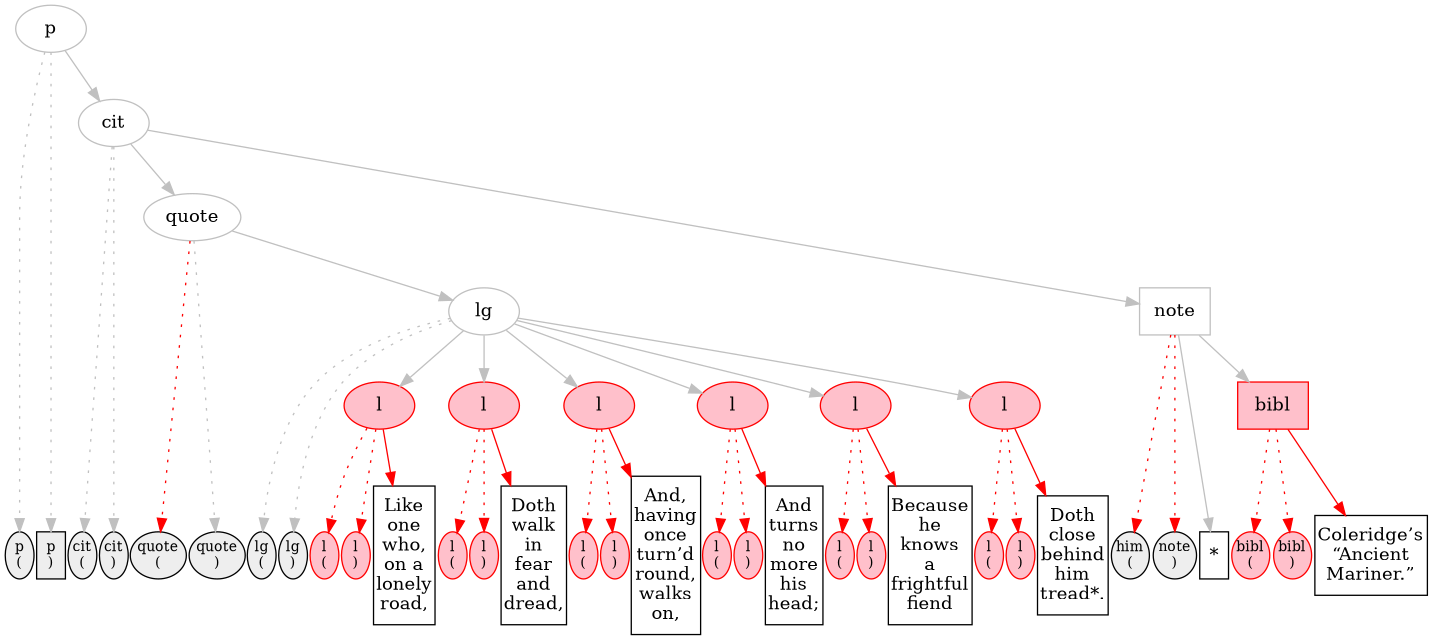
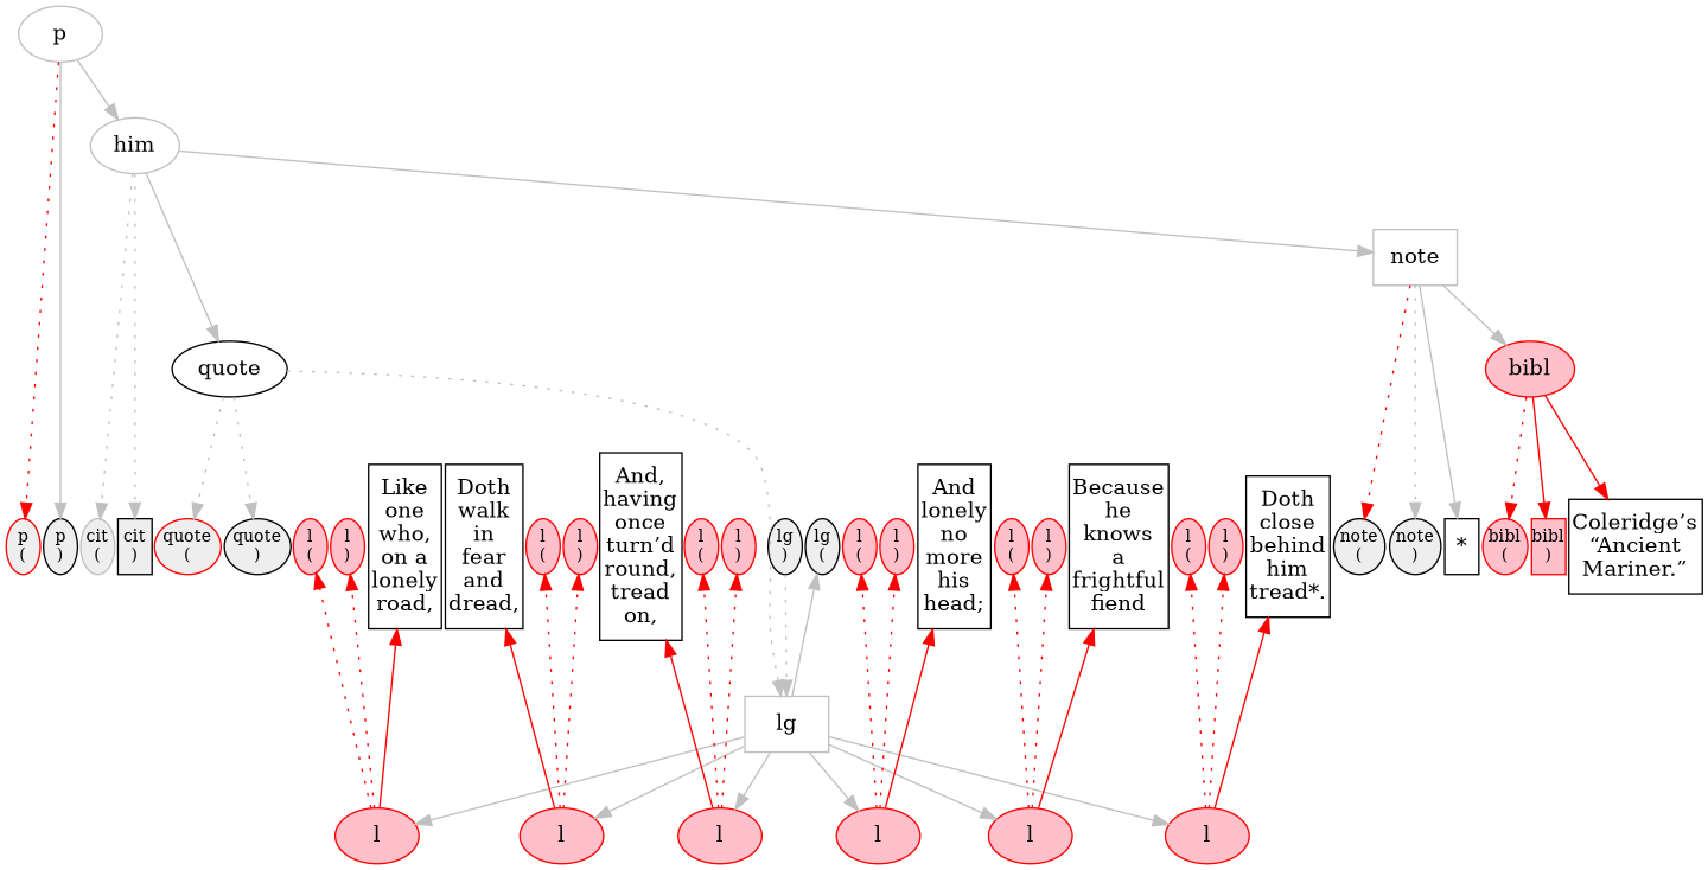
  digraph {
    nodesep=0.03
    node [color=red fillcolor=pink fontsize=11 margin=0 ordering=out shape=ellipse style=filled]
    edge [color=red style=dotted]
-   n1 [color=black fillcolor="#EEEEEE" label="p\n(" width=0.3]
-   n2 [color=black fillcolor="#EEEEEE" label="p\n)" shape=box width=0.3]
-   n3 [color=black fillcolor="#EEEEEE" label="cit\n(" width=0.3]
-   n4 [color=black fillcolor="#EEEEEE" label="cit\n)" width=0.3]
-   n5 [color=black fillcolor="#EEEEEE" label="quote\n(" width=0.3]
+   n1 [fillcolor="#EEEEEE" label="p\n(" width=0.3]
+   n2 [color=black fillcolor="#EEEEEE" label="p\n)" width=0.3]
+   n3 [color=gray fillcolor="#EEEEEE" label="cit\n(" width=0.3]
+   n4 [color=black fillcolor="#EEEEEE" label="cit\n)" shape=box width=0.3]
+   n5 [fillcolor="#EEEEEE" label="quote\n(" width=0.3]
    n6 [color=black fillcolor="#EEEEEE" label="quote\n)" width=0.3]
    n7 [color=black fillcolor="#EEEEEE" label="lg\n(" width=0.3]
    n8 [color=black fillcolor="#EEEEEE" label="lg\n)" width=0.3]
    n9 [label="l\n(" width=0.3]
    n10 [label="l\n)" width=0.3]
    n11 [color=black label="Like\none\nwho,\non a\nlonely\nroad," margin="0.03, 0.11" shape=box width=0.3 fillcolor="" fontsize="" style=""]
    n12 [label="l\n(" width=0.3]
    n13 [label="l\n)" width=0.3]
    n14 [color=black label="Doth\nwalk\nin\nfear\nand\ndread," margin="0.03, 0.11" shape=box width=0.3 fillcolor="" fontsize="" style=""]
    n15 [label="l\n(" width=0.3]
    n16 [label="l\n)" width=0.3]
-   n17 [color=black label="And,\nhaving\nonce\nturn’d\nround,\nwalks\non," margin="0.03, 0.11" shape=box width=0.3 fillcolor="" fontsize="" style=""]
+   n17 [color=black label="And,\nhaving\nonce\nturn’d\nround,\ntread\non," margin="0.03, 0.11" shape=box width=0.3 fillcolor="" fontsize="" style=""]
    n18 [label="l\n(" width=0.3]
    n19 [label="l\n)" width=0.3]
-   n20 [color=black label="And\nturns\nno\nmore\nhis\nhead;" margin="0.03, 0.11" shape=box width=0.3 fillcolor="" fontsize="" style=""]
+   n20 [color=black label="And\nlonely\nno\nmore\nhis\nhead;" margin="0.03, 0.11" shape=box width=0.3 fillcolor="" fontsize="" style=""]
    n21 [label="l\n(" width=0.3]
    n22 [label="l\n)" width=0.3]
    n23 [color=black label="Because\nhe\nknows\na\nfrightful\nfiend" margin="0.03, 0.11" shape=box width=0.3 fillcolor="" fontsize="" style=""]
    n24 [label="l\n(" width=0.3]
    n25 [label="l\n)" width=0.3]
    n26 [color=black label="Doth\nclose\nbehind\nhim\ntread*." margin="0.03, 0.11" shape=box width=0.3 fillcolor="" fontsize="" style=""]
-   n27 [color=black fillcolor="#EEEEEE" label="him\n(" width=0.3]
+   n27 [color=black fillcolor="#EEEEEE" label="note\n(" width=0.3]
    n28 [color=black fillcolor="#EEEEEE" label="note\n)" width=0.3]
    n29 [color=black label="*\n" margin="0.03, 0.11" shape=box width=0.3 fillcolor="" fontsize="" style=""]
    n30 [label="bibl\n(" width=0.3]
-   n31 [label="bibl\n)" width=0.3]
+   n31 [label="bibl\n)" shape=box width=0.3]
    n32 [color=black label="Coleridge’s\n“Ancient\nMariner.”" margin="0.03, 0.11" shape=box width=0.3 fillcolor="" fontsize="" style=""]
    n33 [color=gray label=p shape=oval fillcolor="" fontsize="" margin="" style=""]
-   n34 [color=gray label=cit shape=oval fillcolor="" fontsize="" margin="" style=""]
-   n35 [color=gray label=quote shape=oval fillcolor="" fontsize="" margin="" style=""]
+   n34 [color=gray label=him shape=oval fillcolor="" fontsize="" margin="" style=""]
+   n35 [color=black label=quote shape=oval fillcolor="" fontsize="" margin="" style=""]
    n36 [color=gray label=note shape=box fillcolor="" fontsize="" margin="" style=""]
-   n37 [color=gray label=lg shape=oval fillcolor="" fontsize="" margin="" style=""]
-   n38 [label=bibl shape=box fontsize="" margin=""]
+   n37 [color=gray label=lg shape=box fillcolor="" fontsize="" margin="" style=""]
+   n38 [label=bibl shape=oval fontsize="" margin=""]
    n39 [label=l shape=oval fontsize="" margin=""]
    n40 [label=l shape=oval fontsize="" margin=""]
    n41 [label=l shape=oval fontsize="" margin=""]
    n42 [label=l shape=oval fontsize="" margin=""]
    n43 [label=l shape=oval fontsize="" margin=""]
    n44 [label=l shape=oval fontsize="" margin=""]
    subgraph sub_1 {
      rank=same
      n1
      n2
      n3
      n4
      n5
      n6
      n7
      n8
      n9
      n10
      n11
      n12
      n13
      n14
      n15
      n16
      n17
      n18
      n19
      n20
      n21
      n22
      n23
      n24
      n25
      n26
      n27
      n28
      n29
      n30
      n31
      n32
    }
-   n33 -> n1 [color=gray]
-   n33 -> n2 [color=gray]
+   n33 -> n1
+   n33 -> n2 [color=gray style=solid]
    n33 -> n34 [color=gray style=solid]
    n34 -> n3 [color=gray]
    n34 -> n4 [color=gray]
    n34 -> n35 [color=gray style=solid]
    n34 -> n36 [color=gray style=solid]
-   n35 -> n5
+   n35 -> n5 [color=gray]
    n35 -> n6 [color=gray]
-   n35 -> n37 [color=gray style=solid]
+   n35 -> n37 [color=gray]
    n36 -> n27
-   n36 -> n28
+   n36 -> n28 [color=gray]
    n36 -> n29 [color=gray style=solid]
    n36 -> n38 [color=gray style=solid]
-   n37 -> n7 [color=gray]
-   n37 -> n8 [color=gray]
+   n37 -> n7 [color=gray style=solid]
+   n8 -> n37 [color=gray]
    n37 -> n39 [color=gray style=solid]
    n37 -> n40 [color=gray style=solid]
    n37 -> n41 [color=gray style=solid]
    n37 -> n42 [color=gray style=solid]
    n37 -> n43 [color=gray style=solid]
    n37 -> n44 [color=gray style=solid]
    n38 -> n30
-   n38 -> n31
+   n38 -> n31 [style=solid]
    n38 -> n32 [style=solid]
    n39 -> n9
    n39 -> n10
    n39 -> n11 [style=solid]
    n40 -> n12
    n40 -> n13
    n40 -> n14 [style=solid]
    n41 -> n15
    n41 -> n16
    n41 -> n17 [style=solid]
    n42 -> n18
    n42 -> n19
    n42 -> n20 [style=solid]
    n43 -> n21
    n43 -> n22
    n43 -> n23 [style=solid]
    n44 -> n24
    n44 -> n25
    n44 -> n26 [style=solid]
  }
